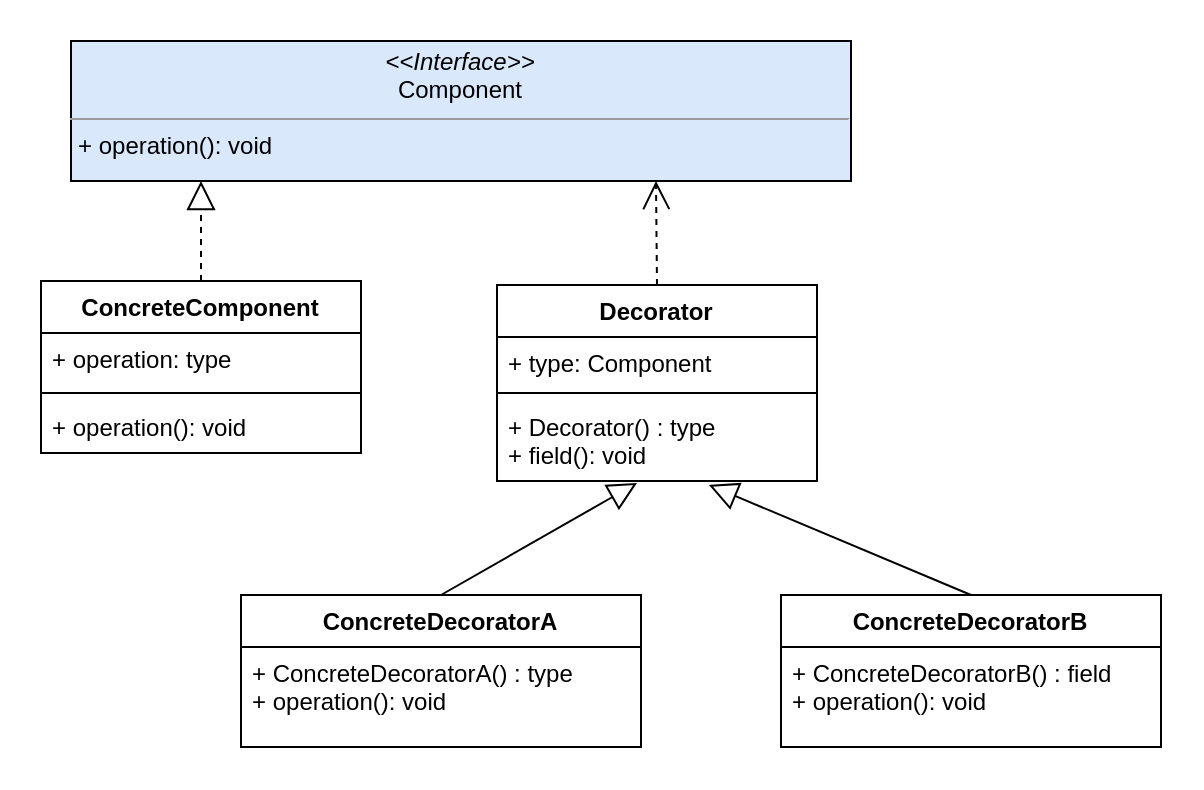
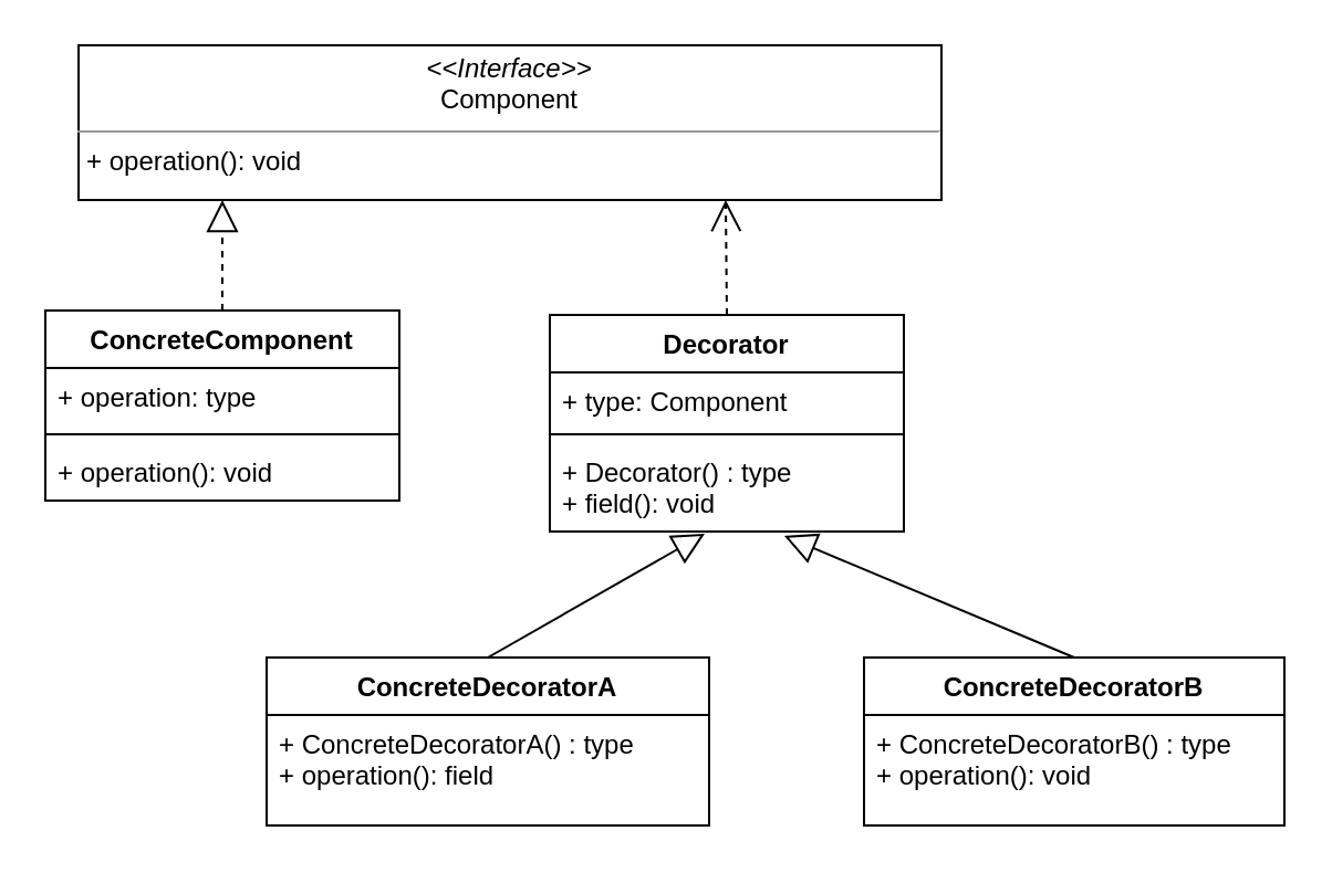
  <mxCell id="0" style=";html=1;" />
  <mxCell id="1" style=";html=1;" parent="0" />
  <mxCell id="2" value="ConcreteComponent" style="swimlane;fontStyle=1;align=center;verticalAlign=top;childLayout=stackLayout;horizontal=1;startSize=26;horizontalStack=0;resizeParent=1;resizeParentMax=0;resizeLast=0;collapsible=1;marginBottom=0;" vertex="1" parent="1"><mxGeometry x="20" y="140" width="160" height="86" as="geometry" /></mxCell>
  <mxCell id="3" value="+ operation: type" style="text;strokeColor=none;fillColor=none;align=left;verticalAlign=top;spacingLeft=4;spacingRight=4;overflow=hidden;rotatable=0;points=[[0,0.5],[1,0.5]];portConstraint=eastwest;" vertex="1" parent="2"><mxGeometry y="26" width="160" height="26" as="geometry" /></mxCell>
  <mxCell id="4" value="" style="line;strokeWidth=1;fillColor=none;align=left;verticalAlign=middle;spacingTop=-1;spacingLeft=3;spacingRight=3;rotatable=0;labelPosition=right;points=[];portConstraint=eastwest;" vertex="1" parent="2"><mxGeometry y="52" width="160" height="8" as="geometry" /></mxCell>
  <mxCell id="5" value="+ operation(): void" style="text;strokeColor=none;fillColor=none;align=left;verticalAlign=top;spacingLeft=4;spacingRight=4;overflow=hidden;rotatable=0;points=[[0,0.5],[1,0.5]];portConstraint=eastwest;" vertex="1" parent="2"><mxGeometry y="60" width="160" height="26" as="geometry" /></mxCell>
- <mxCell id="6" value="&lt;p style=&quot;margin: 0px ; margin-top: 4px ; text-align: center&quot;&gt;&lt;i&gt;&amp;lt;&amp;lt;Interface&amp;gt;&amp;gt;&lt;/i&gt;&lt;br&gt;Component&lt;/p&gt;&lt;hr size=&quot;1&quot;&gt;&lt;p style=&quot;margin: 0px ; margin-left: 4px&quot;&gt;+ operation(): void&lt;br&gt;&lt;/p&gt;" style="verticalAlign=top;align=left;overflow=fill;fontSize=12;fontFamily=Helvetica;html=1;fillColor=#dae8fc;" vertex="1" parent="1"><mxGeometry x="35" y="20" width="390" height="70" as="geometry" /></mxCell>
+ <mxCell id="6" value="&lt;p style=&quot;margin: 0px ; margin-top: 4px ; text-align: center&quot;&gt;&lt;i&gt;&amp;lt;&amp;lt;Interface&amp;gt;&amp;gt;&lt;/i&gt;&lt;br&gt;Component&lt;/p&gt;&lt;hr size=&quot;1&quot;&gt;&lt;p style=&quot;margin: 0px ; margin-left: 4px&quot;&gt;+ operation(): void&lt;br&gt;&lt;/p&gt;" style="verticalAlign=top;align=left;overflow=fill;fontSize=12;fontFamily=Helvetica;html=1;" vertex="1" parent="1"><mxGeometry x="35" y="20" width="390" height="70" as="geometry" /></mxCell>
  <mxCell id="7" value="Decorator" style="swimlane;fontStyle=1;align=center;verticalAlign=top;childLayout=stackLayout;horizontal=1;startSize=26;horizontalStack=0;resizeParent=1;resizeParentMax=0;resizeLast=0;collapsible=1;marginBottom=0;" vertex="1" parent="1"><mxGeometry x="248" y="142" width="160" height="98" as="geometry" /></mxCell>
  <mxCell id="8" value="+ type: Component" style="text;strokeColor=none;fillColor=none;align=left;verticalAlign=top;spacingLeft=4;spacingRight=4;overflow=hidden;rotatable=0;points=[[0,0.5],[1,0.5]];portConstraint=eastwest;" vertex="1" parent="7"><mxGeometry y="26" width="160" height="24" as="geometry" /></mxCell>
  <mxCell id="9" value="" style="line;strokeWidth=1;fillColor=none;align=left;verticalAlign=middle;spacingTop=-1;spacingLeft=3;spacingRight=3;rotatable=0;labelPosition=right;points=[];portConstraint=eastwest;" vertex="1" parent="7"><mxGeometry y="50" width="160" height="8" as="geometry" /></mxCell>
  <mxCell id="10" value="+ Decorator() : type&#10;+ field(): void&#10;" style="text;strokeColor=none;fillColor=none;align=left;verticalAlign=top;spacingLeft=4;spacingRight=4;overflow=hidden;rotatable=0;points=[[0,0.5],[1,0.5]];portConstraint=eastwest;" vertex="1" parent="7"><mxGeometry y="58" width="160" height="40" as="geometry" /></mxCell>
  <mxCell id="11" value="ConcreteDecoratorA" style="swimlane;fontStyle=1;align=center;verticalAlign=top;childLayout=stackLayout;horizontal=1;startSize=26;horizontalStack=0;resizeParent=1;resizeParentMax=0;resizeLast=0;collapsible=1;marginBottom=0;" vertex="1" parent="1"><mxGeometry x="120" y="297" width="200" height="76" as="geometry" /></mxCell>
- <mxCell id="12" value="+ ConcreteDecoratorA() : type&#10;+ operation(): void&#10;" style="text;strokeColor=none;fillColor=none;align=left;verticalAlign=top;spacingLeft=4;spacingRight=4;overflow=hidden;rotatable=0;points=[[0,0.5],[1,0.5]];portConstraint=eastwest;" vertex="1" parent="11"><mxGeometry y="26" width="200" height="50" as="geometry" /></mxCell>
+ <mxCell id="12" value="+ ConcreteDecoratorA() : type&#10;+ operation(): field&#10;" style="text;strokeColor=none;fillColor=none;align=left;verticalAlign=top;spacingLeft=4;spacingRight=4;overflow=hidden;rotatable=0;points=[[0,0.5],[1,0.5]];portConstraint=eastwest;" vertex="1" parent="11"><mxGeometry y="26" width="200" height="50" as="geometry" /></mxCell>
  <mxCell id="13" value="ConcreteDecoratorB" style="swimlane;fontStyle=1;align=center;verticalAlign=top;childLayout=stackLayout;horizontal=1;startSize=26;horizontalStack=0;resizeParent=1;resizeParentMax=0;resizeLast=0;collapsible=1;marginBottom=0;" vertex="1" parent="1"><mxGeometry x="390" y="297" width="190" height="76" as="geometry" /></mxCell>
- <mxCell id="14" value="+ ConcreteDecoratorB() : field&#10;+ operation(): void&#10;" style="text;strokeColor=none;fillColor=none;align=left;verticalAlign=top;spacingLeft=4;spacingRight=4;overflow=hidden;rotatable=0;points=[[0,0.5],[1,0.5]];portConstraint=eastwest;" vertex="1" parent="13"><mxGeometry y="26" width="190" height="50" as="geometry" /></mxCell>
+ <mxCell id="14" value="+ ConcreteDecoratorB() : type&#10;+ operation(): void&#10;" style="text;strokeColor=none;fillColor=none;align=left;verticalAlign=top;spacingLeft=4;spacingRight=4;overflow=hidden;rotatable=0;points=[[0,0.5],[1,0.5]];portConstraint=eastwest;" vertex="1" parent="13"><mxGeometry y="26" width="190" height="50" as="geometry" /></mxCell>
  <mxCell id="15" value="" style="endArrow=block;dashed=1;endFill=0;endSize=12;html=1;exitX=0.5;exitY=0;exitDx=0;exitDy=0;" edge="1" parent="1" source="2"><mxGeometry width="160" relative="1" as="geometry"><mxPoint x="102" y="134" as="sourcePoint" /><mxPoint x="100" y="90" as="targetPoint" /></mxGeometry></mxCell>
  <mxCell id="16" value="" style="endArrow=open;dashed=1;endFill=0;endSize=12;html=1;entryX=0.75;entryY=1;entryDx=0;entryDy=0;exitX=0.5;exitY=0;exitDx=0;exitDy=0;" edge="1" parent="1" source="7" target="6"><mxGeometry width="160" relative="1" as="geometry"><mxPoint x="440" y="81" as="sourcePoint" /><mxPoint x="605" y="-3" as="targetPoint" /></mxGeometry></mxCell>
  <mxCell id="17" value="" style="endArrow=block;endFill=0;endSize=12;html=1;exitX=0.5;exitY=0;exitDx=0;exitDy=0;" edge="1" parent="1" source="11"><mxGeometry width="160" relative="1" as="geometry"><mxPoint x="248" y="328" as="sourcePoint" /><mxPoint x="318" y="241" as="targetPoint" /></mxGeometry></mxCell>
  <mxCell id="18" value="" style="endArrow=block;endFill=0;endSize=12;html=1;exitX=0.5;exitY=0;exitDx=0;exitDy=0;" edge="1" parent="1" source="13"><mxGeometry width="160" relative="1" as="geometry"><mxPoint x="469" y="320" as="sourcePoint" /><mxPoint x="354" y="242" as="targetPoint" /></mxGeometry></mxCell>
